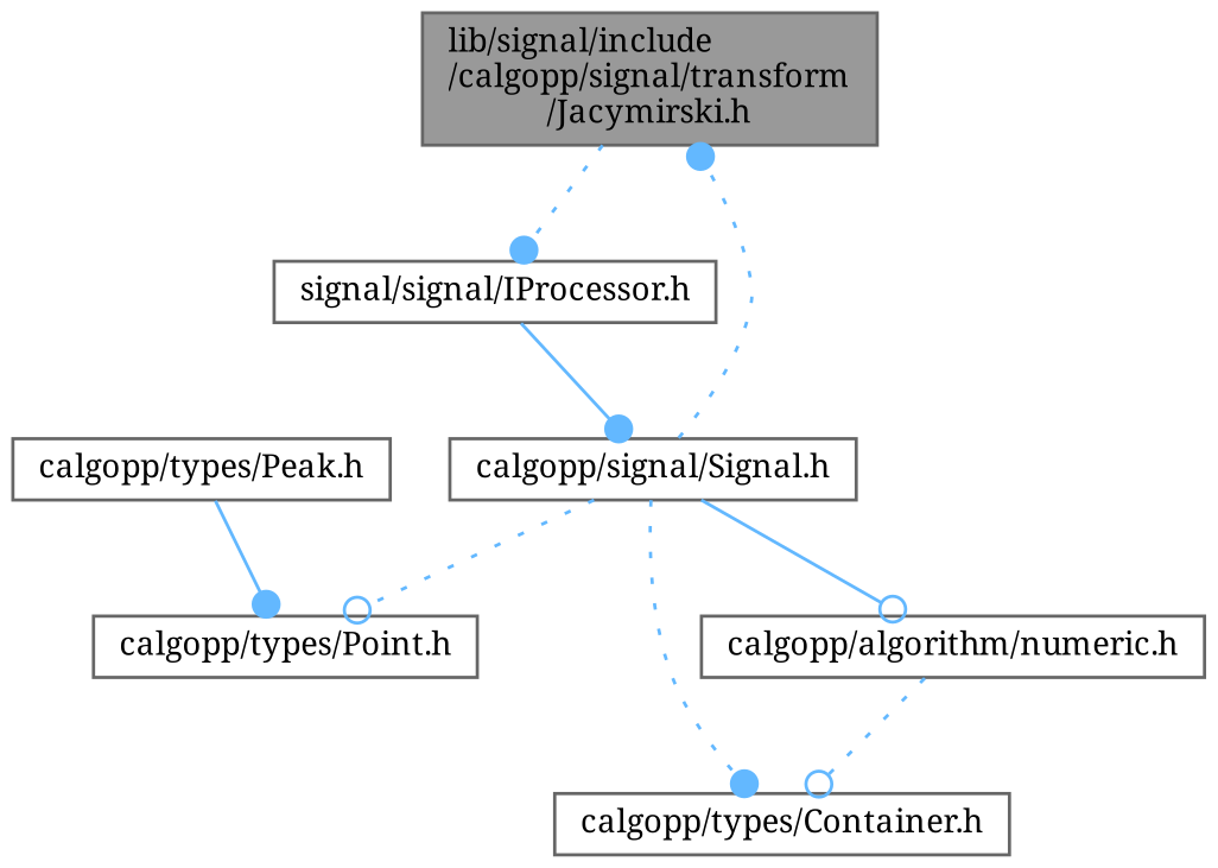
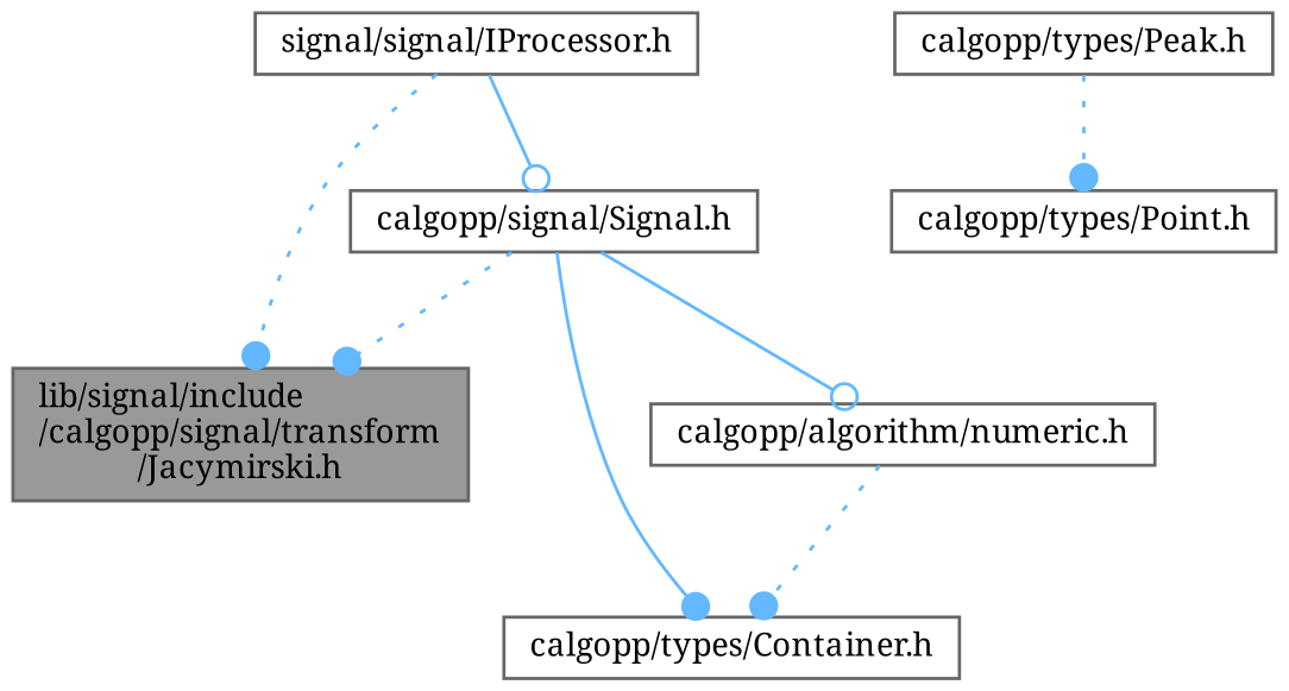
  digraph {
    fontname="Noto Serif"
    node [color=grey40 fillcolor=white fontname="Noto Serif" fontsize=10 shape=box style=filled]
    edge [arrowhead=dot color=steelblue1 fontname="Noto Serif" fontsize=10 labelfontname=Helvetica labelfontsize=10 style=dotted]
    n1 [color=gray40 fillcolor=grey60 fontcolor=black height=0.2 label="lib/signal/include\l/calgopp/signal/transform\l/Jacymirski.h" width=0.4]
    n2 [height=0.2 label="signal/signal/IProcessor.h" width=0.4]
    n3 [height=0.2 label="calgopp/signal/Signal.h" width=0.4]
    n4 [height=0.2 label="calgopp/types/Point.h" width=0.4]
    n5 [height=0.2 label="calgopp/types/Container.h" width=0.4]
    n6 [height=0.2 label="calgopp/algorithm/numeric.h" width=0.4]
    n7 [height=0.2 label="calgopp/types/Peak.h" width=0.4]
-   n1 -> n2
-   n2 -> n3 [style=solid]
+   n2 -> n1
+   n2 -> n3 [arrowhead=odot style=solid]
    n3 -> n1
-   n3 -> n4 [arrowhead=odot]
-   n3 -> n5
+   n3 -> n5 [style=solid]
    n3 -> n6 [arrowhead=odot style=solid]
-   n6 -> n5 [arrowhead=odot]
-   n7 -> n4 [style=solid]
+   n6 -> n5
+   n7 -> n4
  }
